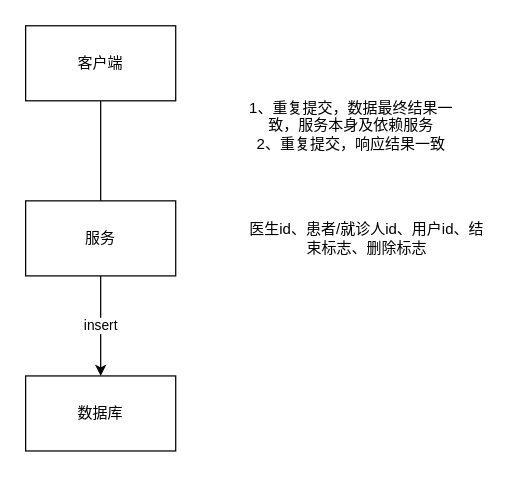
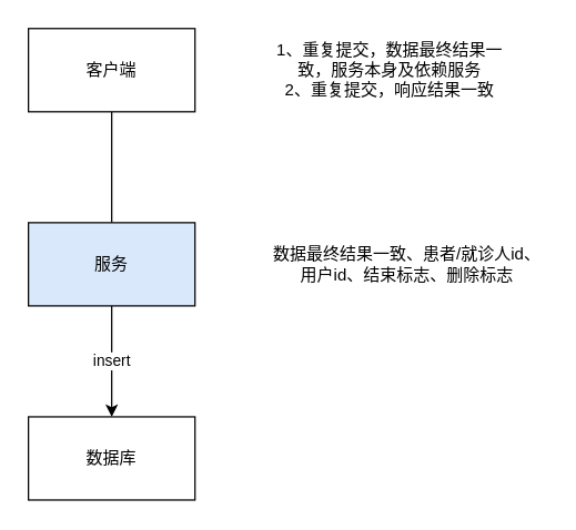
  <mxCell id="0" />
  <mxCell id="1" parent="0" />
  <mxCell id="2" value="" style="edgeStyle=orthogonalEdgeStyle;rounded=0;orthogonalLoop=1;jettySize=auto;html=1;endArrow=none;" edge="1" parent="1" source="3" target="5"><mxGeometry relative="1" as="geometry" /></mxCell>
  <mxCell id="3" value="客户端" style="rounded=0;whiteSpace=wrap;html=1;" vertex="1" parent="1"><mxGeometry x="20" y="20" width="120" height="60" as="geometry" /></mxCell>
  <mxCell id="4" value="insert" style="edgeStyle=orthogonalEdgeStyle;rounded=0;orthogonalLoop=1;jettySize=auto;html=1;" edge="1" parent="1" source="5" target="6"><mxGeometry relative="1" as="geometry" /></mxCell>
- <mxCell id="5" value="服务" style="rounded=0;whiteSpace=wrap;html=1;" vertex="1" parent="1"><mxGeometry x="20" y="160" width="120" height="60" as="geometry" /></mxCell>
+ <mxCell id="5" value="服务" style="rounded=0;whiteSpace=wrap;html=1;fillColor=#dae8fc;" vertex="1" parent="1"><mxGeometry x="20" y="160" width="120" height="60" as="geometry" /></mxCell>
  <mxCell id="6" value="数据库" style="rounded=0;whiteSpace=wrap;html=1;" vertex="1" parent="1"><mxGeometry x="20" y="300" width="120" height="60" as="geometry" /></mxCell>
- <mxCell id="7" value="医生id、患者/就诊人id、用户id、结束标志、删除标志" style="text;html=1;strokeColor=none;fillColor=none;align=center;verticalAlign=middle;whiteSpace=wrap;rounded=0;" vertex="1" parent="1"><mxGeometry x="192.5" y="170" width="200" height="40" as="geometry" /></mxCell>
- <mxCell id="8" value="1、重复提交，数据最终结果一致，服务本身及依赖服务&lt;br&gt;2、重复提交，响应结果一致" style="text;html=1;strokeColor=none;fillColor=none;align=center;verticalAlign=middle;whiteSpace=wrap;rounded=0;" vertex="1" parent="1"><mxGeometry x="192.5" y="75" width="175" height="50" as="geometry" /></mxCell>
+ <mxCell id="7" value="数据最终结果一致、患者/就诊人id、用户id、结束标志、删除标志" style="text;html=1;strokeColor=none;fillColor=none;align=center;verticalAlign=middle;whiteSpace=wrap;rounded=0;" vertex="1" parent="1"><mxGeometry x="192.5" y="170" width="200" height="40" as="geometry" /></mxCell>
+ <mxCell id="8" value="1、重复提交，数据最终结果一致，服务本身及依赖服务&lt;br&gt;2、重复提交，响应结果一致" style="text;html=1;strokeColor=none;fillColor=none;align=center;verticalAlign=middle;whiteSpace=wrap;rounded=0;" vertex="1" parent="1"><mxGeometry x="192.5" y="25" width="175" height="50" as="geometry" /></mxCell>
